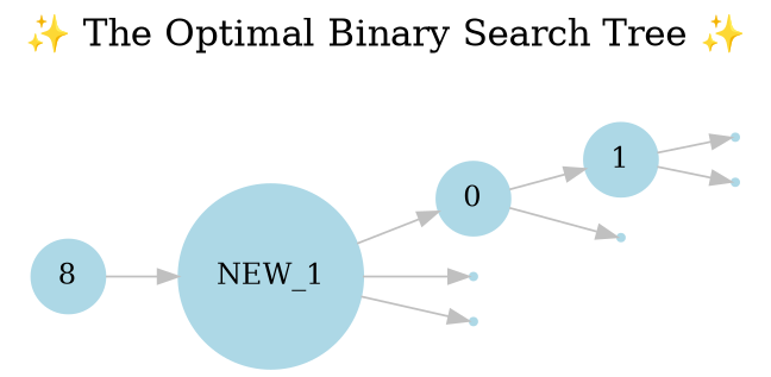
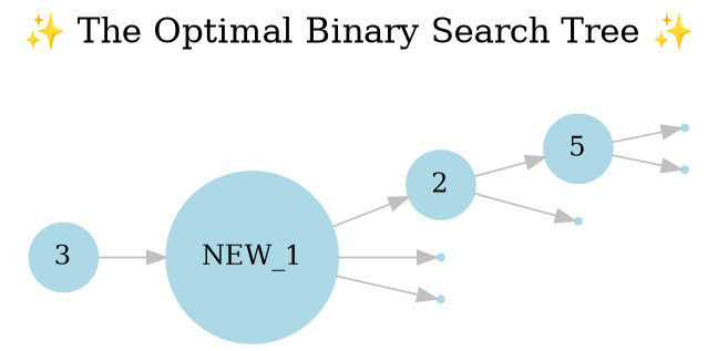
  digraph {
    fontsize=18
    label="✨ The Optimal Binary Search Tree ✨"
    labelloc=t
    rankdir=LR
    node [color=lightblue fontcolor=black fontsize=14 shape=point style=filled]
    edge [color=gray]
-   3 [shape=circle label=8]
+   3 [shape=circle]
    NEW_1 [shape=circle]
-   2 [shape=circle label=0]
-   1 [shape=circle]
+   2 [shape=circle]
+   1 [shape=circle label=5]
    null2
    null3
    null4
    null0
    null1
    3 -> NEW_1
    NEW_1 -> 2
    NEW_1 -> null3
    NEW_1 -> null4
    2 -> 1
    2 -> null2
    1 -> null0
    1 -> null1
  }
